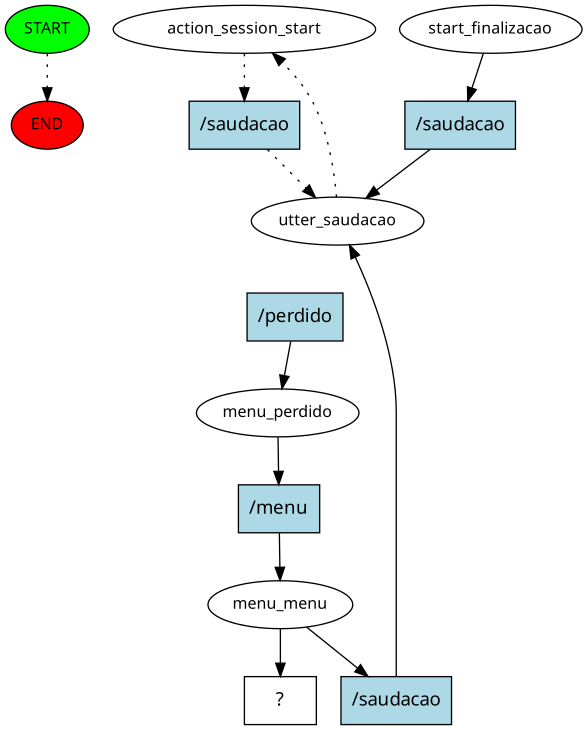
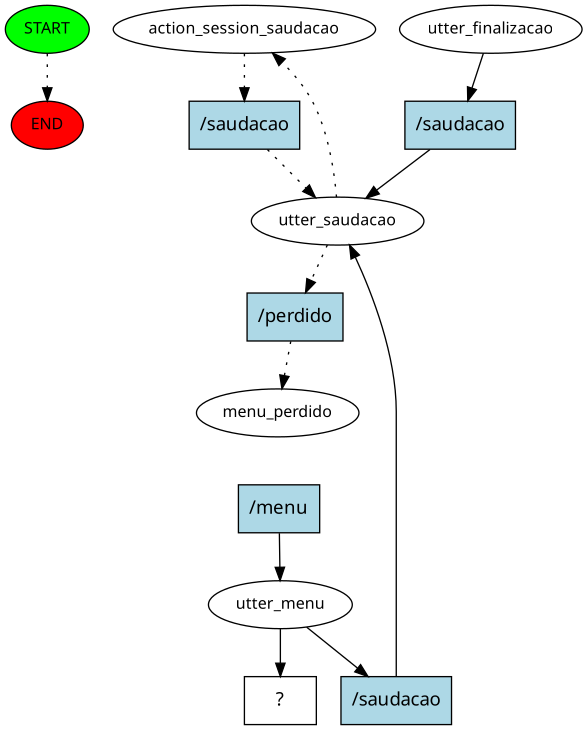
  digraph {
    fontname="Noto Sans"
    node [fontname="Noto Sans" fontsize=12 style=filled]
    edge [fontname="Noto Sans" style=solid]
    n1 [fillcolor=green label=START]
    n2 [fillcolor=red label=END]
-   n3 [label=action_session_start style=""]
+   n3 [label=action_session_saudacao style=""]
    n4 [fillcolor=lightblue label="/saudacao" shape=rect fontsize=""]
    n5 [label=utter_saudacao style=""]
    n6 [fillcolor=lightblue label="/perdido" shape=rect fontsize=""]
    n7 [label=menu_perdido style=""]
    n8 [fillcolor=lightblue label="/menu" shape=rect fontsize=""]
-   n9 [label=menu_menu style=""]
+   n9 [label=utter_menu style=""]
    n10 [label="  ?  " shape=rect fontsize="" style=""]
    n11 [fillcolor=lightblue label="/saudacao" shape=rect fontsize=""]
-   n12 [label=start_finalizacao style=""]
+   n12 [label=utter_finalizacao style=""]
    n13 [fillcolor=lightblue label="/saudacao" shape=rect fontsize=""]
    n1 -> n2 [style=dotted]
    n3 -> n4 [style=dotted]
    n4 -> n5 [style=dotted]
    n5 -> n3 [style=dotted]
-   n6 -> n7
-   n7 -> n8
+   n5 -> n6 [style=dotted]
+   n6 -> n7 [style=dotted]
    n8 -> n9
    n9 -> n10
    n9 -> n11
    n11 -> n5
    n12 -> n13
    n13 -> n5
  }
